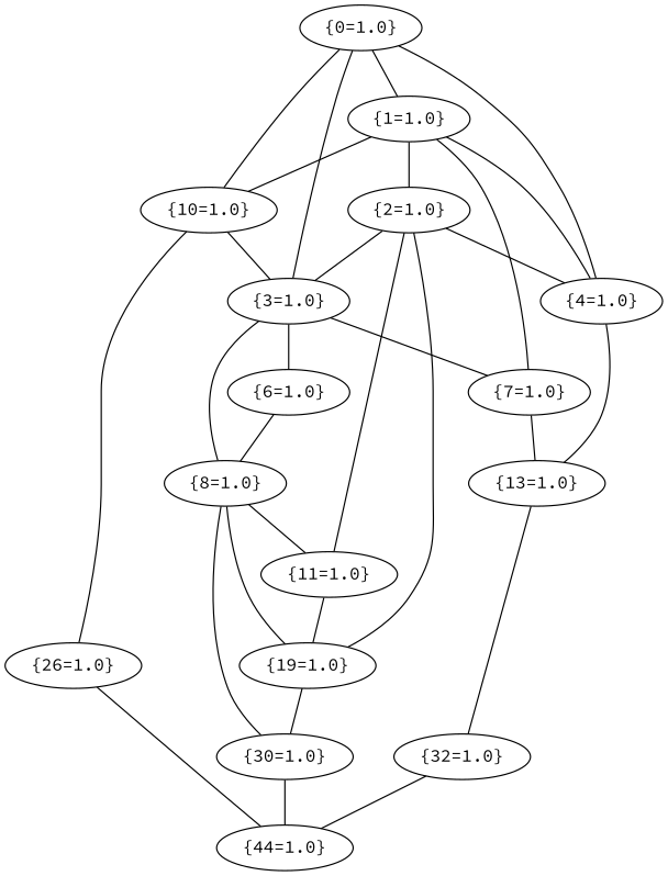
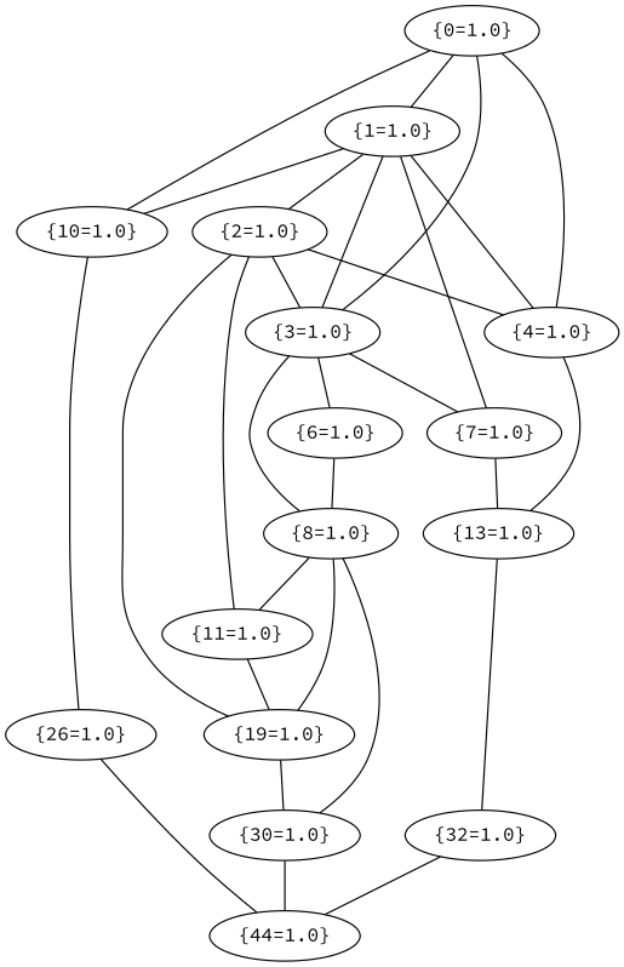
  graph {
    fontname="Source Code Pro"
    node [fontname="Source Code Pro"]
    edge [fontname="Source Code Pro"]
    "{0=1.0}" [state="{0=1.0}"]
    "{1=1.0}" [state="{1=1.0}"]
    "{3=1.0}" [state="{3=1.0}"]
    "{4=1.0}" [state="{4=1.0}"]
    "{10=1.0}" [state="{10=1.0}"]
    "{2=1.0}" [state="{2=1.0}"]
    "{7=1.0}" [state="{7=1.0}"]
    "{11=1.0}" [state="{11=1.0}"]
    "{19=1.0}" [state="{19=1.0}"]
    "{6=1.0}" [state="{6=1.0}"]
    "{8=1.0}" [state="{8=1.0}"]
    "{13=1.0}" [state="{13=1.0}"]
    "{26=1.0}" [state="{26=1.0}"]
    "{30=1.0}" [state="{30=1.0}"]
    "{32=1.0}" [state="{32=1.0}"]
    "{44=1.0}" [state="{44=1.0}"]
    "{0=1.0}" -- "{1=1.0}"
    "{0=1.0}" -- "{3=1.0}"
    "{0=1.0}" -- "{4=1.0}"
    "{0=1.0}" -- "{10=1.0}"
-   "{10=1.0}" -- "{3=1.0}"
+   "{1=1.0}" -- "{3=1.0}"
    "{1=1.0}" -- "{4=1.0}"
    "{1=1.0}" -- "{10=1.0}"
    "{1=1.0}" -- "{2=1.0}"
    "{1=1.0}" -- "{7=1.0}"
    "{3=1.0}" -- "{7=1.0}"
    "{3=1.0}" -- "{6=1.0}"
    "{3=1.0}" -- "{8=1.0}"
    "{4=1.0}" -- "{13=1.0}"
    "{10=1.0}" -- "{26=1.0}"
    "{2=1.0}" -- "{3=1.0}"
    "{2=1.0}" -- "{4=1.0}"
    "{2=1.0}" -- "{11=1.0}"
    "{2=1.0}" -- "{19=1.0}"
    "{7=1.0}" -- "{13=1.0}"
    "{11=1.0}" -- "{19=1.0}"
    "{19=1.0}" -- "{30=1.0}"
    "{6=1.0}" -- "{8=1.0}"
    "{8=1.0}" -- "{11=1.0}"
    "{8=1.0}" -- "{19=1.0}"
    "{8=1.0}" -- "{30=1.0}"
    "{13=1.0}" -- "{32=1.0}"
    "{26=1.0}" -- "{44=1.0}"
    "{30=1.0}" -- "{44=1.0}"
    "{32=1.0}" -- "{44=1.0}"
  }
